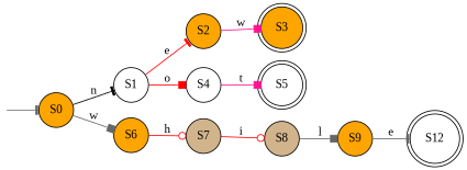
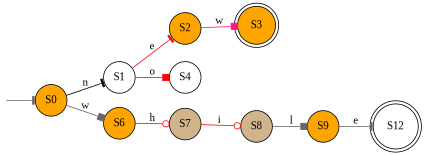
  digraph {
    fontname="Liberation Serif"
    rankdir=LR
    node [color=black fillcolor=white fontcolor=black fontname="Liberation Serif" shape=circle style=filled]
    edge [arrowhead=box color=gray40 fontname="Liberation Serif"]
    start [color=white fontcolor=white shape=point]
    S0 [fillcolor=orange]
    S1
    S6 [fillcolor=orange]
    S3 [fillcolor=orange shape=doublecircle]
-   S5 [shape=doublecircle]
    n7 [label=S12 shape=doublecircle]
    S2 [fillcolor=orange]
    S4
    S7 [fillcolor=tan]
    S8 [fillcolor=tan]
    S9 [fillcolor=orange]
    start -> S0 [arrowhead=tee]
    S0 -> S1 [arrowhead=tee color=black label=n]
    S0 -> S6 [label=w]
    S1 -> S2 [arrowhead=tee color=red label=e]
    S1 -> S4 [color=red label=o]
    S6 -> S7 [arrowhead=odot color=red label=h]
    S2 -> S3 [color=deeppink label=w]
-   S4 -> S5 [color=deeppink label=t]
    S7 -> S8 [arrowhead=odot color=red label=i]
    S8 -> S9 [label=l]
    S9 -> n7 [arrowhead=tee label=e]
  }
